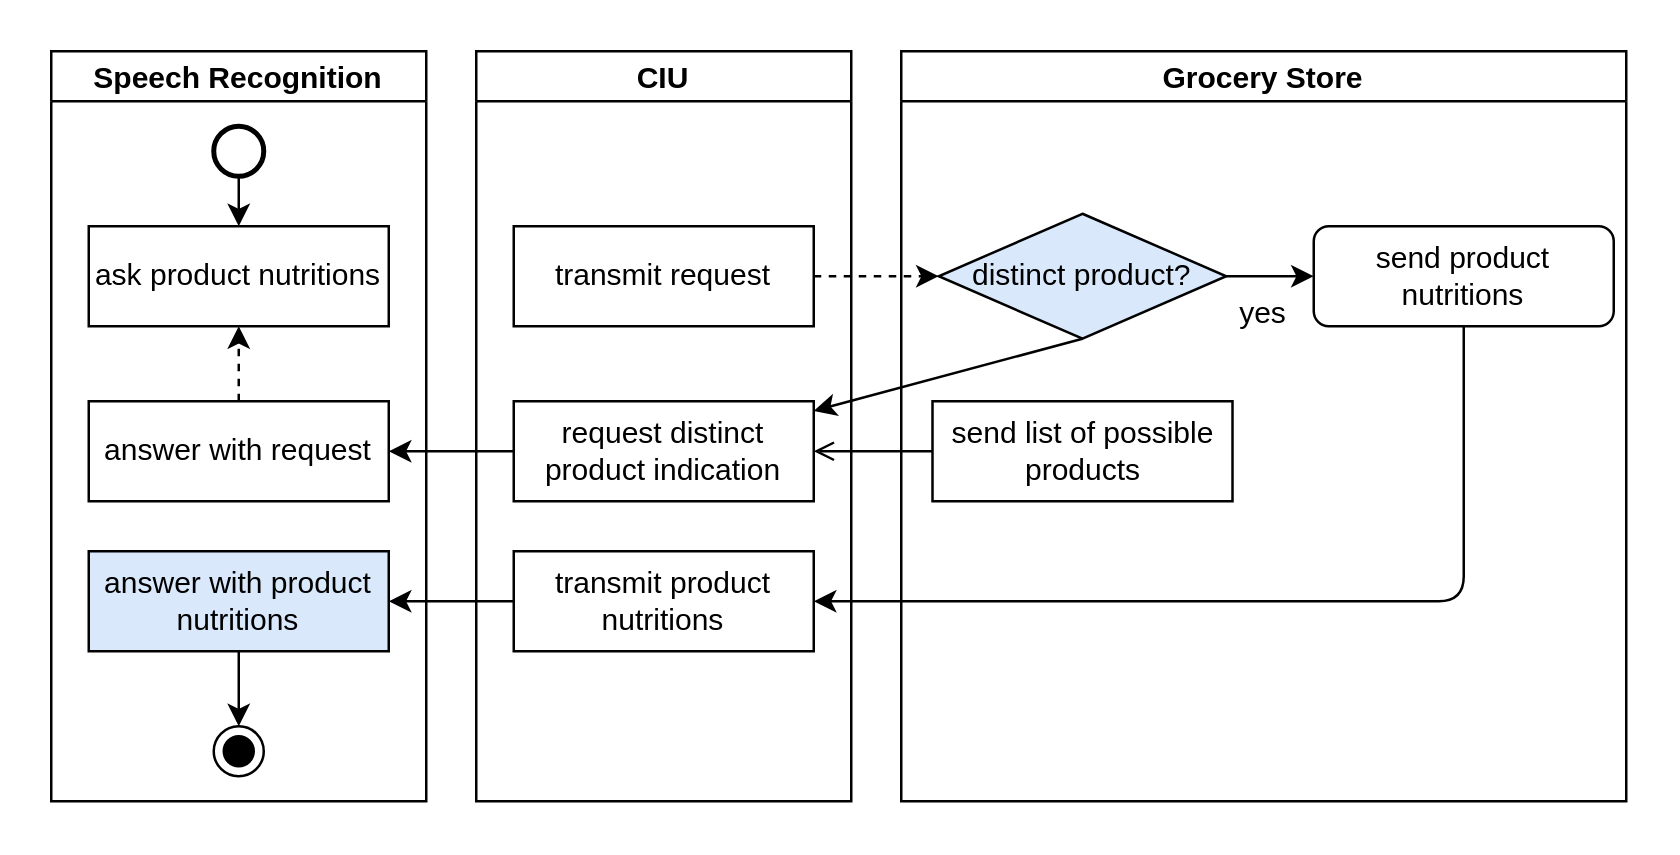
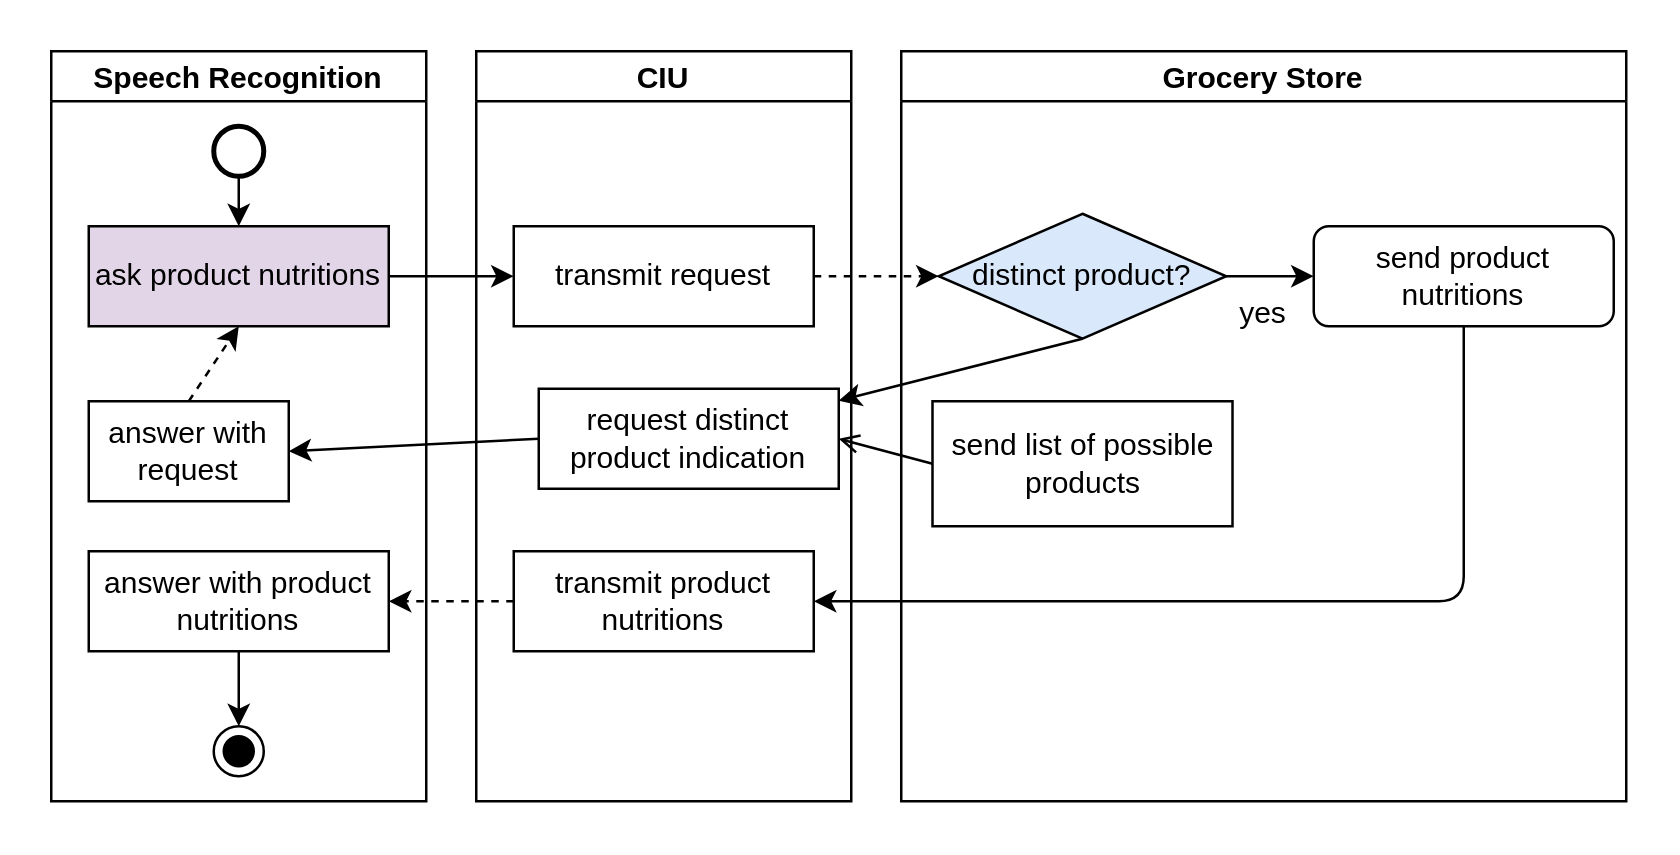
  <mxCell id="0" />
  <mxCell id="1" parent="0" />
  <mxCell id="2" value="Speech Recognition" style="swimlane;startSize=20;" vertex="1" parent="1"><mxGeometry x="20" y="20" width="150" height="300" as="geometry" /></mxCell>
- <mxCell id="3" value="ask product nutritions" style="rounded=0;whiteSpace=wrap;html=1;" vertex="1" parent="2"><mxGeometry x="15" y="70" width="120" height="40" as="geometry" /></mxCell>
- <mxCell id="4" value="answer with product nutritions" style="rounded=0;whiteSpace=wrap;html=1;fillColor=#dae8fc;" vertex="1" parent="2"><mxGeometry x="15" y="200" width="120" height="40" as="geometry" /></mxCell>
+ <mxCell id="3" value="ask product nutritions" style="rounded=0;whiteSpace=wrap;html=1;fillColor=#e1d5e7;" vertex="1" parent="2"><mxGeometry x="15" y="70" width="120" height="40" as="geometry" /></mxCell>
+ <mxCell id="4" value="answer with product nutritions" style="rounded=0;whiteSpace=wrap;html=1;" vertex="1" parent="2"><mxGeometry x="15" y="200" width="120" height="40" as="geometry" /></mxCell>
  <mxCell id="5" value="" style="strokeWidth=2;html=1;shape=mxgraph.flowchart.start_2;whiteSpace=wrap;" vertex="1" parent="2"><mxGeometry x="65" y="30" width="20" height="20" as="geometry" /></mxCell>
  <mxCell id="6" value="" style="ellipse;html=1;shape=endState;fillColor=#000000;strokeColor=#000000;" vertex="1" parent="2"><mxGeometry x="65" y="270" width="20" height="20" as="geometry" /></mxCell>
  <mxCell id="7" value="" style="endArrow=classic;html=1;exitX=0.5;exitY=1;exitDx=0;exitDy=0;exitPerimeter=0;entryX=0.5;entryY=0;entryDx=0;entryDy=0;" edge="1" parent="2" source="5" target="3"><mxGeometry width="50" height="50" relative="1" as="geometry"><mxPoint x="280" y="190" as="sourcePoint" /><mxPoint x="330" y="140" as="targetPoint" /></mxGeometry></mxCell>
  <mxCell id="8" value="" style="endArrow=classic;html=1;entryX=0.5;entryY=0;entryDx=0;entryDy=0;exitX=0.5;exitY=1;exitDx=0;exitDy=0;" edge="1" parent="2" source="4" target="6"><mxGeometry width="50" height="50" relative="1" as="geometry"><mxPoint x="195" y="330" as="sourcePoint" /><mxPoint x="145" y="330" as="targetPoint" /></mxGeometry></mxCell>
- <mxCell id="9" value="answer with request" style="rounded=0;whiteSpace=wrap;html=1;" vertex="1" parent="2"><mxGeometry x="15" y="140" width="120" height="40" as="geometry" /></mxCell>
+ <mxCell id="9" value="answer with request" style="rounded=0;whiteSpace=wrap;html=1;" vertex="1" parent="2"><mxGeometry x="15" y="140" width="80" height="40" as="geometry" /></mxCell>
  <mxCell id="10" value="" style="endArrow=classic;html=1;entryX=0.5;entryY=1;entryDx=0;entryDy=0;exitX=0.5;exitY=0;exitDx=0;exitDy=0;dashed=1" edge="1" parent="2" source="9" target="3"><mxGeometry width="50" height="50" relative="1" as="geometry"><mxPoint x="145" y="100" as="sourcePoint" /><mxPoint x="195" y="100" as="targetPoint" /></mxGeometry></mxCell>
  <mxCell id="11" value="CIU" style="swimlane;startSize=20;" vertex="1" parent="1"><mxGeometry x="190" y="20" width="150" height="300" as="geometry" /></mxCell>
  <mxCell id="12" value="transmit request" style="rounded=0;whiteSpace=wrap;html=1;" vertex="1" parent="11"><mxGeometry x="15" y="70" width="120" height="40" as="geometry" /></mxCell>
- <mxCell id="13" value="request distinct product indication" style="rounded=0;whiteSpace=wrap;html=1;" vertex="1" parent="11"><mxGeometry x="15" y="140" width="120" height="40" as="geometry" /></mxCell>
+ <mxCell id="13" value="request distinct product indication" style="rounded=0;whiteSpace=wrap;html=1;" vertex="1" parent="11"><mxGeometry x="25" y="135" width="120" height="40" as="geometry" /></mxCell>
  <mxCell id="14" value="transmit product nutritions" style="rounded=0;whiteSpace=wrap;html=1;" vertex="1" parent="11"><mxGeometry x="15" y="200" width="120" height="40" as="geometry" /></mxCell>
  <mxCell id="15" value="Grocery Store" style="swimlane;startSize=20;" vertex="1" parent="1"><mxGeometry x="360" y="20" width="290" height="300" as="geometry" /></mxCell>
  <mxCell id="16" value="" style="endArrow=classic;html=1;exitX=0.5;exitY=1;exitDx=0;exitDy=0;" edge="1" parent="15" source="17" target="13"><mxGeometry width="50" height="50" relative="1" as="geometry"><mxPoint x="75" y="170" as="sourcePoint" /><mxPoint x="75" y="200" as="targetPoint" /></mxGeometry></mxCell>
  <mxCell id="17" value="distinct product?" style="rhombus;whiteSpace=wrap;html=1;strokeColor=#000000;fillColor=#dae8fc;" vertex="1" parent="15"><mxGeometry x="15" y="65" width="115" height="50" as="geometry" /></mxCell>
  <mxCell id="18" value="send product nutritions" style="whiteSpace=wrap;html=1;rounded=1;" vertex="1" parent="15"><mxGeometry x="165" y="70" width="120" height="40" as="geometry" /></mxCell>
- <mxCell id="19" value="send list of possible products" style="rounded=0;whiteSpace=wrap;html=1;" vertex="1" parent="15"><mxGeometry x="12.5" y="140" width="120" height="40" as="geometry" /></mxCell>
+ <mxCell id="19" value="send list of possible products" style="rounded=0;whiteSpace=wrap;html=1;" vertex="1" parent="15"><mxGeometry x="12.5" y="140" width="120" height="50" as="geometry" /></mxCell>
  <mxCell id="20" value="yes" style="text;html=1;strokeColor=none;fillColor=none;align=center;verticalAlign=middle;whiteSpace=wrap;rounded=0;" vertex="1" parent="15"><mxGeometry x="125" y="95" width="40" height="20" as="geometry" /></mxCell>
  <mxCell id="21" value="" style="endArrow=classic;html=1;exitX=1;exitY=0.5;exitDx=0;exitDy=0;entryX=0;entryY=0.5;entryDx=0;entryDy=0;" edge="1" parent="15" source="17" target="18"><mxGeometry width="50" height="50" relative="1" as="geometry"><mxPoint x="-25" y="160" as="sourcePoint" /><mxPoint x="22.5" y="160" as="targetPoint" /></mxGeometry></mxCell>
+ <mxCell id="22" value="" style="endArrow=classic;html=1;exitX=1;exitY=0.5;exitDx=0;exitDy=0;" edge="1" parent="1" source="3" target="12"><mxGeometry width="50" height="50" relative="1" as="geometry"><mxPoint x="105" y="80" as="sourcePoint" /><mxPoint x="190" y="120" as="targetPoint" /></mxGeometry></mxCell>
  <mxCell id="23" value="" style="endArrow=classic;html=1;exitX=1;exitY=0.5;exitDx=0;exitDy=0;dashed=1;" edge="1" parent="1" source="12" target="17"><mxGeometry width="50" height="50" relative="1" as="geometry"><mxPoint x="275" y="130" as="sourcePoint" /><mxPoint x="375" y="170" as="targetPoint" /></mxGeometry></mxCell>
  <mxCell id="24" value="" style="endArrow=open;html=1;exitX=0;exitY=0.5;exitDx=0;exitDy=0;entryX=1;entryY=0.5;entryDx=0;entryDy=0;" edge="1" parent="1" source="19" target="13"><mxGeometry width="50" height="50" relative="1" as="geometry"><mxPoint x="335" y="120" as="sourcePoint" /><mxPoint x="330" y="180" as="targetPoint" /></mxGeometry></mxCell>
  <mxCell id="25" value="" style="endArrow=classic;html=1;exitX=0;exitY=0.5;exitDx=0;exitDy=0;entryX=1;entryY=0.5;entryDx=0;entryDy=0;" edge="1" parent="1" source="13" target="9"><mxGeometry width="50" height="50" relative="1" as="geometry"><mxPoint x="385" y="190" as="sourcePoint" /><mxPoint x="335" y="190" as="targetPoint" /></mxGeometry></mxCell>
  <mxCell id="26" value="" style="endArrow=classic;html=1;entryX=1;entryY=0.5;entryDx=0;entryDy=0;exitX=0.5;exitY=1;exitDx=0;exitDy=0;" edge="1" parent="1" source="18" target="14"><mxGeometry width="50" height="50" relative="1" as="geometry"><mxPoint x="275" y="140" as="sourcePoint" /><mxPoint x="275" y="160" as="targetPoint" /><Array as="points"><mxPoint x="585" y="240" /></Array></mxGeometry></mxCell>
- <mxCell id="27" value="" style="endArrow=classic;html=1;entryX=1;entryY=0.5;entryDx=0;entryDy=0;exitX=0;exitY=0.5;exitDx=0;exitDy=0;" edge="1" parent="1" source="14" target="4"><mxGeometry width="50" height="50" relative="1" as="geometry"><mxPoint x="215" y="260" as="sourcePoint" /><mxPoint x="155" y="310" as="targetPoint" /></mxGeometry></mxCell>
+ <mxCell id="27" value="" style="endArrow=classic;html=1;entryX=1;entryY=0.5;entryDx=0;entryDy=0;exitX=0;exitY=0.5;exitDx=0;exitDy=0;dashed=1;" edge="1" parent="1" source="14" target="4"><mxGeometry width="50" height="50" relative="1" as="geometry"><mxPoint x="215" y="260" as="sourcePoint" /><mxPoint x="155" y="310" as="targetPoint" /></mxGeometry></mxCell>
